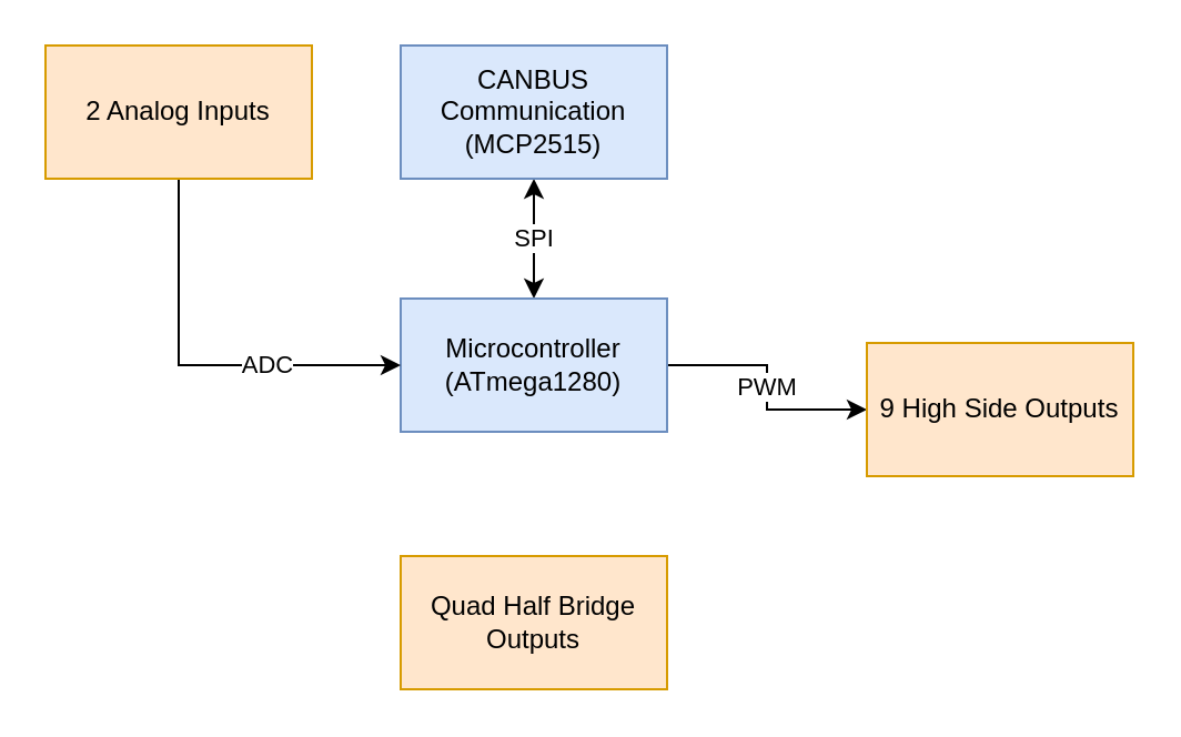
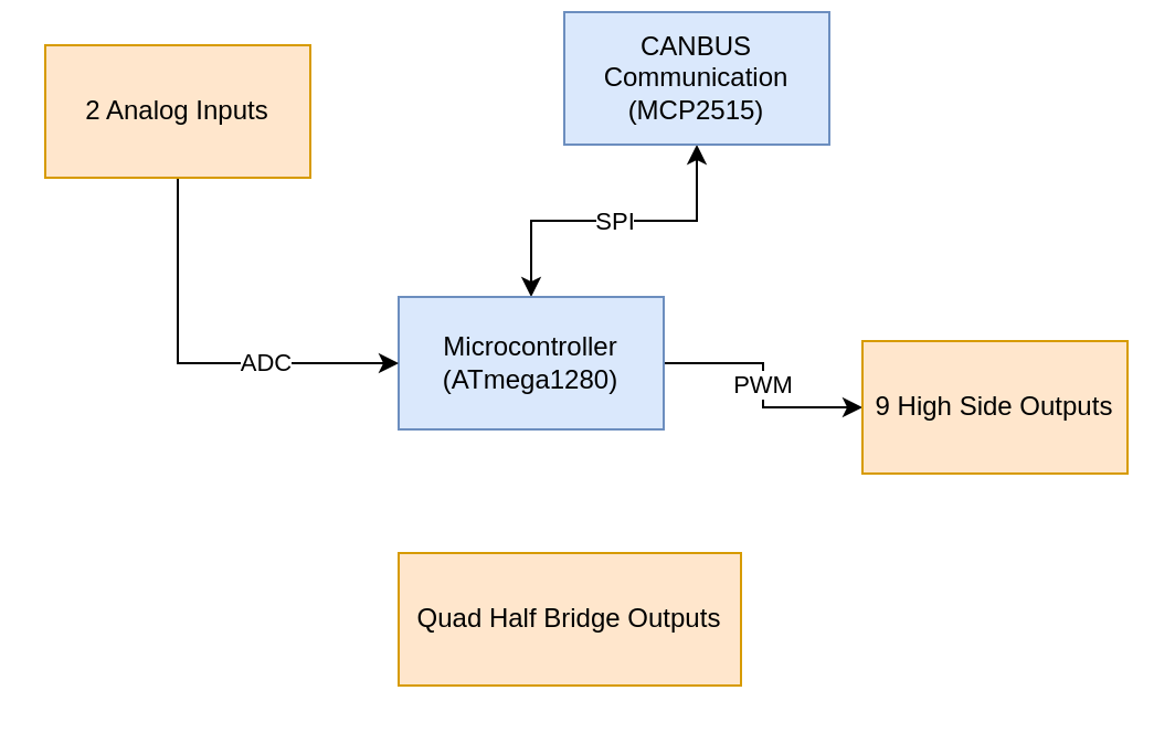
  <mxCell id="0" />
  <mxCell id="1" parent="0" />
  <mxCell id="2" value="SPI" style="edgeStyle=orthogonalEdgeStyle;rounded=0;orthogonalLoop=1;jettySize=auto;html=1;exitX=0.5;exitY=0;exitDx=0;exitDy=0;entryX=0.5;entryY=1;entryDx=0;entryDy=0;startArrow=classic;startFill=1;" edge="1" parent="1" source="4" target="5"><mxGeometry relative="1" as="geometry" /></mxCell>
  <mxCell id="3" value="PWM" style="edgeStyle=orthogonalEdgeStyle;rounded=0;orthogonalLoop=1;jettySize=auto;html=1;exitX=1;exitY=0.5;exitDx=0;exitDy=0;entryX=0;entryY=0.5;entryDx=0;entryDy=0;startArrow=none;startFill=0;" edge="1" parent="1" source="4" target="7"><mxGeometry relative="1" as="geometry" /></mxCell>
  <mxCell id="4" value="Microcontroller&lt;br&gt;(ATmega1280)" style="rounded=0;whiteSpace=wrap;html=1;fillColor=#dae8fc;strokeColor=#6c8ebf;" vertex="1" parent="1"><mxGeometry x="180" y="134" width="120" height="60" as="geometry" /></mxCell>
- <mxCell id="5" value="CANBUS Communication&lt;br&gt;(MCP2515)" style="rounded=0;whiteSpace=wrap;html=1;fillColor=#dae8fc;strokeColor=#6c8ebf;" vertex="1" parent="1"><mxGeometry x="180" y="20" width="120" height="60" as="geometry" /></mxCell>
- <mxCell id="6" value="Quad Half Bridge Outputs" style="rounded=0;whiteSpace=wrap;html=1;fillColor=#ffe6cc;strokeColor=#d79b00;" vertex="1" parent="1"><mxGeometry x="180" y="250" width="120" height="60" as="geometry" /></mxCell>
+ <mxCell id="5" value="CANBUS Communication&lt;br&gt;(MCP2515)" style="rounded=0;whiteSpace=wrap;html=1;fillColor=#dae8fc;strokeColor=#6c8ebf;" vertex="1" parent="1"><mxGeometry x="255" y="5" width="120" height="60" as="geometry" /></mxCell>
+ <mxCell id="6" value="Quad Half Bridge Outputs" style="rounded=0;whiteSpace=wrap;html=1;fillColor=#ffe6cc;strokeColor=#d79b00;" vertex="1" parent="1"><mxGeometry x="180" y="250" width="155" height="60" as="geometry" /></mxCell>
  <mxCell id="7" value="9 High Side Outputs" style="rounded=0;whiteSpace=wrap;html=1;fillColor=#ffe6cc;strokeColor=#d79b00;" vertex="1" parent="1"><mxGeometry x="390" y="154" width="120" height="60" as="geometry" /></mxCell>
  <mxCell id="8" value="ADC" style="edgeStyle=orthogonalEdgeStyle;rounded=0;orthogonalLoop=1;jettySize=auto;html=1;exitX=0.5;exitY=1;exitDx=0;exitDy=0;entryX=0;entryY=0.5;entryDx=0;entryDy=0;startArrow=none;startFill=0;" edge="1" parent="1" source="9" target="4"><mxGeometry x="0.348" relative="1" as="geometry"><mxPoint as="offset" /></mxGeometry></mxCell>
  <mxCell id="9" value="2 Analog Inputs" style="rounded=0;whiteSpace=wrap;html=1;fillColor=#ffe6cc;strokeColor=#d79b00;" vertex="1" parent="1"><mxGeometry x="20" y="20" width="120" height="60" as="geometry" /></mxCell>
